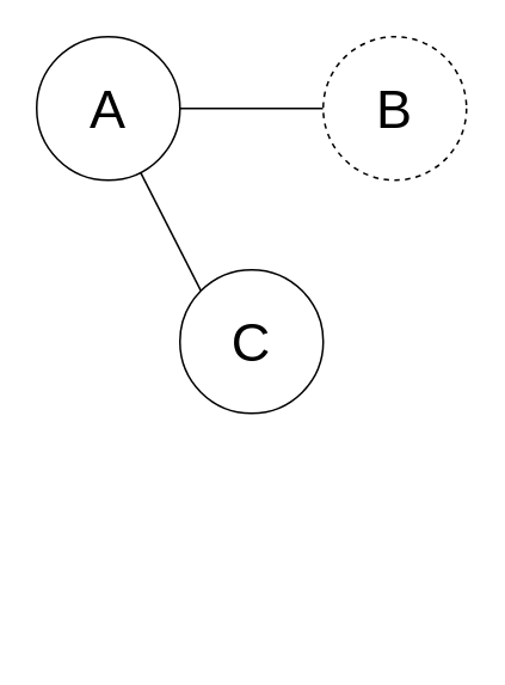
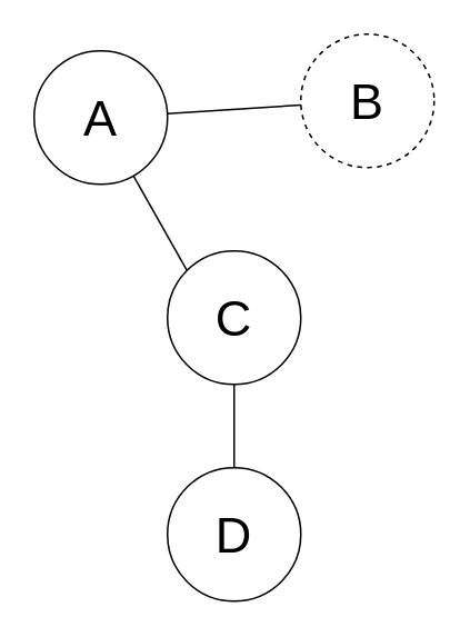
  <mxCell id="0" />
  <mxCell id="1" parent="0" />
  <mxCell id="2" style="rounded=0;orthogonalLoop=1;jettySize=auto;html=1;entryX=0;entryY=0;entryDx=0;entryDy=0;fontSize=30;endArrow=none;endFill=0;" parent="1" source="4" target="7" edge="1"><mxGeometry relative="1" as="geometry" /></mxCell>
  <mxCell id="3" value="" style="edgeStyle=none;rounded=0;orthogonalLoop=1;jettySize=auto;html=1;fontSize=30;endArrow=none;endFill=0;" edge="1" parent="1" source="4" target="5"><mxGeometry relative="1" as="geometry" /></mxCell>
- <mxCell id="4" value="&lt;font style=&quot;font-size: 30px&quot;&gt;A&lt;/font&gt;" style="ellipse;whiteSpace=wrap;html=1;aspect=fixed;" parent="1" vertex="1"><mxGeometry x="20" y="20" width="80" height="80" as="geometry" /></mxCell>
+ <mxCell id="4" value="&lt;font style=&quot;font-size: 30px&quot;&gt;A&lt;/font&gt;" style="ellipse;whiteSpace=wrap;html=1;aspect=fixed;" parent="1" vertex="1"><mxGeometry x="20" y="30" width="80" height="80" as="geometry" /></mxCell>
  <mxCell id="5" value="&lt;font style=&quot;font-size: 30px&quot;&gt;B&lt;/font&gt;" style="ellipse;whiteSpace=wrap;html=1;aspect=fixed;dashed=1;" parent="1" vertex="1"><mxGeometry x="180" y="20" width="80" height="80" as="geometry" /></mxCell>
+ <mxCell id="6" style="edgeStyle=none;rounded=0;orthogonalLoop=1;jettySize=auto;html=1;exitX=0.5;exitY=1;exitDx=0;exitDy=0;fontSize=30;endArrow=none;endFill=0;" parent="1" source="7" target="8" edge="1"><mxGeometry relative="1" as="geometry" /></mxCell>
  <mxCell id="7" value="&lt;font style=&quot;font-size: 30px&quot;&gt;C&lt;/font&gt;" style="ellipse;whiteSpace=wrap;html=1;aspect=fixed;" parent="1" vertex="1"><mxGeometry x="100" y="150" width="80" height="80" as="geometry" /></mxCell>
+ <mxCell id="8" value="&lt;font style=&quot;font-size: 30px&quot;&gt;D&lt;/font&gt;" style="ellipse;whiteSpace=wrap;html=1;aspect=fixed;" parent="1" vertex="1"><mxGeometry x="100" y="280" width="80" height="80" as="geometry" /></mxCell>
